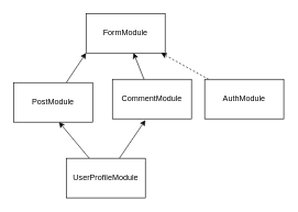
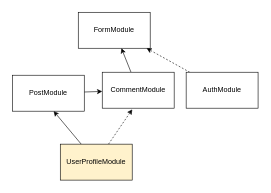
  <mxCell id="0" />
  <mxCell id="1" parent="0" />
  <mxCell id="2" value="FormModule" style="whiteSpace=wrap;html=1;" vertex="1" parent="1"><mxGeometry x="130" y="20" width="120" height="60" as="geometry" /></mxCell>
- <mxCell id="3" style="edgeStyle=none;html=1;entryX=0;entryY=1;entryDx=0;entryDy=0;" edge="1" parent="1" source="4" target="2"><mxGeometry relative="1" as="geometry" /></mxCell>
+ <mxCell id="3" style="edgeStyle=none;html=1;" edge="1" parent="1" source="4" target="6"><mxGeometry relative="1" as="geometry" /></mxCell>
  <mxCell id="4" value="PostModule" style="whiteSpace=wrap;html=1;" vertex="1" parent="1"><mxGeometry x="20" y="125" width="120" height="60" as="geometry" /></mxCell>
  <mxCell id="5" style="edgeStyle=none;html=1;" edge="1" parent="1" source="6" target="2"><mxGeometry relative="1" as="geometry" /></mxCell>
  <mxCell id="6" value="CommentModule" style="whiteSpace=wrap;html=1;" vertex="1" parent="1"><mxGeometry x="170" y="120" width="120" height="60" as="geometry" /></mxCell>
  <mxCell id="7" style="edgeStyle=none;html=1;dashed=1;" edge="1" parent="1" source="8" target="2"><mxGeometry relative="1" as="geometry" /></mxCell>
  <mxCell id="8" value="AuthModule" style="whiteSpace=wrap;html=1;" vertex="1" parent="1"><mxGeometry x="310" y="120" width="120" height="60" as="geometry" /></mxCell>
  <mxCell id="9" style="edgeStyle=none;html=1;entryX=0.575;entryY=1;entryDx=0;entryDy=0;entryPerimeter=0;" edge="1" parent="1" source="11" target="4"><mxGeometry relative="1" as="geometry" /></mxCell>
- <mxCell id="10" style="edgeStyle=none;html=1;entryX=0.417;entryY=1.033;entryDx=0;entryDy=0;entryPerimeter=0;" edge="1" parent="1" source="11" target="6"><mxGeometry relative="1" as="geometry" /></mxCell>
- <mxCell id="11" value="UserProfileModule" style="whiteSpace=wrap;html=1;" vertex="1" parent="1"><mxGeometry x="100" y="240" width="120" height="60" as="geometry" /></mxCell>
+ <mxCell id="10" style="edgeStyle=none;html=1;entryX=0.417;entryY=1.033;entryDx=0;entryDy=0;entryPerimeter=0;dashed=1;" edge="1" parent="1" source="11" target="6"><mxGeometry relative="1" as="geometry" /></mxCell>
+ <mxCell id="11" value="UserProfileModule" style="whiteSpace=wrap;html=1;fillColor=#fff2cc;" vertex="1" parent="1"><mxGeometry x="100" y="240" width="120" height="60" as="geometry" /></mxCell>
